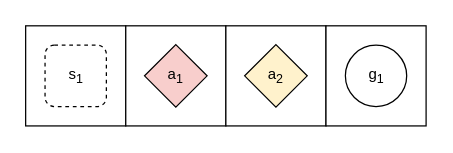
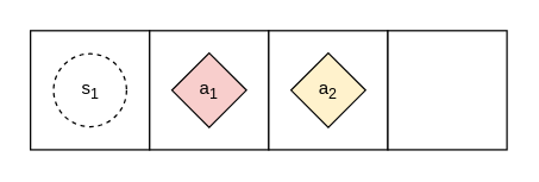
  <mxCell id="0" />
  <mxCell id="1" parent="0" />
  <mxCell id="2" value="" style="whiteSpace=wrap;html=1;aspect=fixed;" vertex="1" parent="1"><mxGeometry x="20" y="20" width="80" height="80" as="geometry" /></mxCell>
  <mxCell id="3" value="" style="whiteSpace=wrap;html=1;aspect=fixed;" vertex="1" parent="1"><mxGeometry x="100" y="20" width="80" height="80" as="geometry" /></mxCell>
  <mxCell id="4" value="" style="whiteSpace=wrap;html=1;aspect=fixed;" vertex="1" parent="1"><mxGeometry x="180" y="20" width="80" height="80" as="geometry" /></mxCell>
  <mxCell id="5" value="" style="whiteSpace=wrap;html=1;aspect=fixed;" vertex="1" parent="1"><mxGeometry x="260" y="20" width="80" height="80" as="geometry" /></mxCell>
- <mxCell id="6" value="s&lt;sub&gt;1&lt;/sub&gt;" style="whiteSpace=wrap;html=1;aspect=fixed;dashed=1;rounded=1;" vertex="1" parent="1"><mxGeometry x="35.5" y="35.5" width="49" height="49" as="geometry" /></mxCell>
+ <mxCell id="6" value="s&lt;sub&gt;1&lt;/sub&gt;" style="ellipse;whiteSpace=wrap;html=1;aspect=fixed;dashed=1;" vertex="1" parent="1"><mxGeometry x="35.5" y="35.5" width="49" height="49" as="geometry" /></mxCell>
  <mxCell id="7" value="a&lt;sub&gt;2&lt;/sub&gt;" style="rhombus;whiteSpace=wrap;html=1;fillColor=#fff2cc;" vertex="1" parent="1"><mxGeometry x="195" y="35" width="50" height="50" as="geometry" /></mxCell>
  <mxCell id="8" value="a&lt;sub&gt;1&lt;/sub&gt;" style="rhombus;whiteSpace=wrap;html=1;fillColor=#f8cecc;" vertex="1" parent="1"><mxGeometry x="115" y="35" width="50" height="50" as="geometry" /></mxCell>
- <mxCell id="9" value="g&lt;sub&gt;1&lt;/sub&gt;" style="ellipse;whiteSpace=wrap;html=1;aspect=fixed;" vertex="1" parent="1"><mxGeometry x="275.5" y="35.5" width="49" height="49" as="geometry" /></mxCell>
